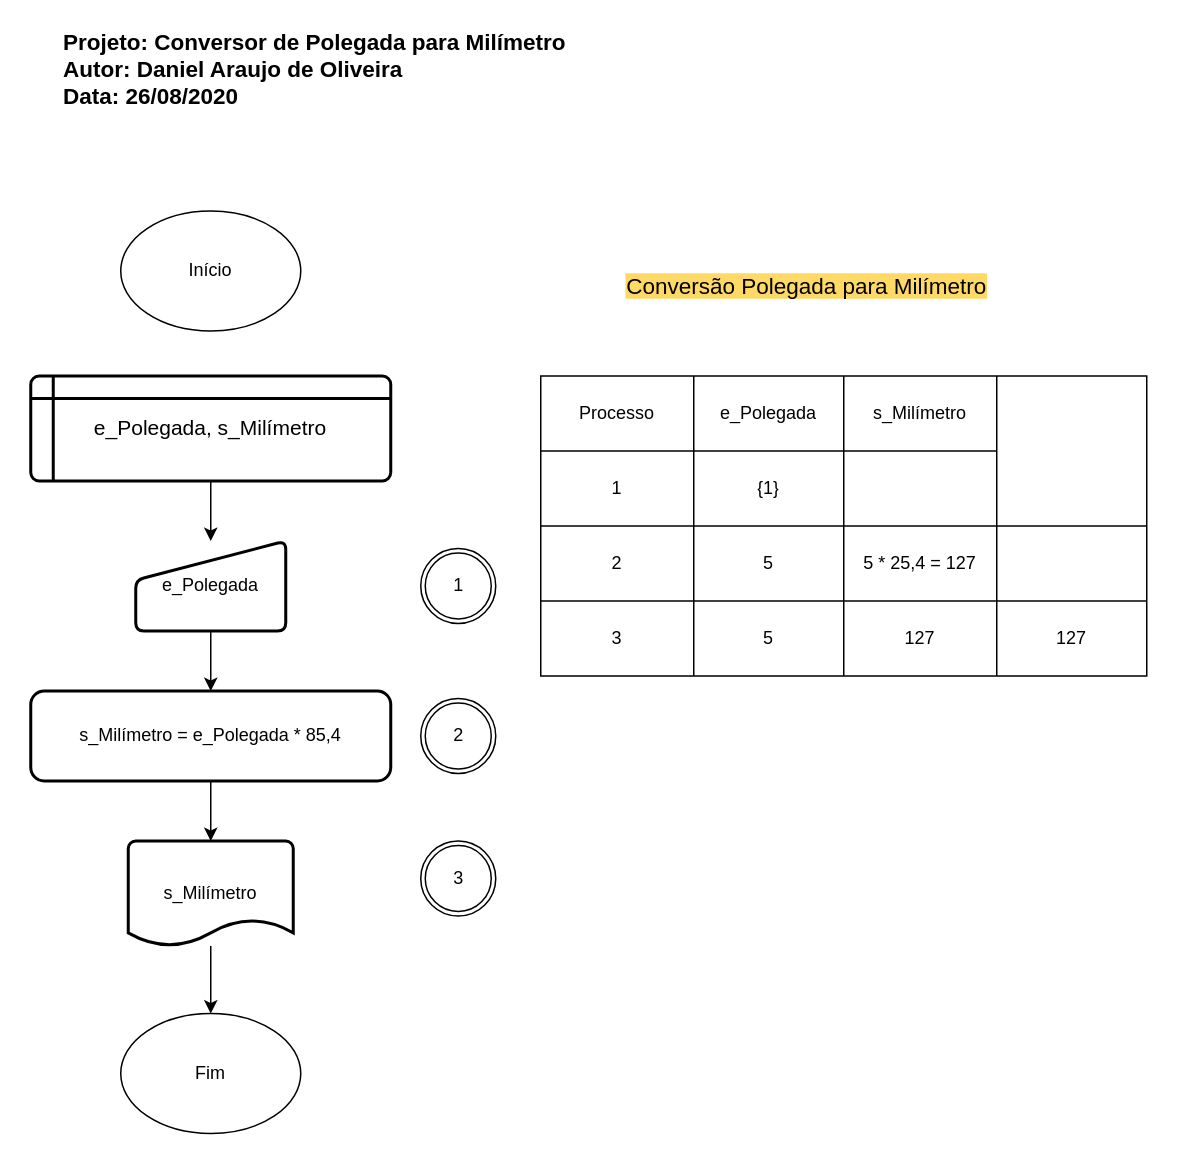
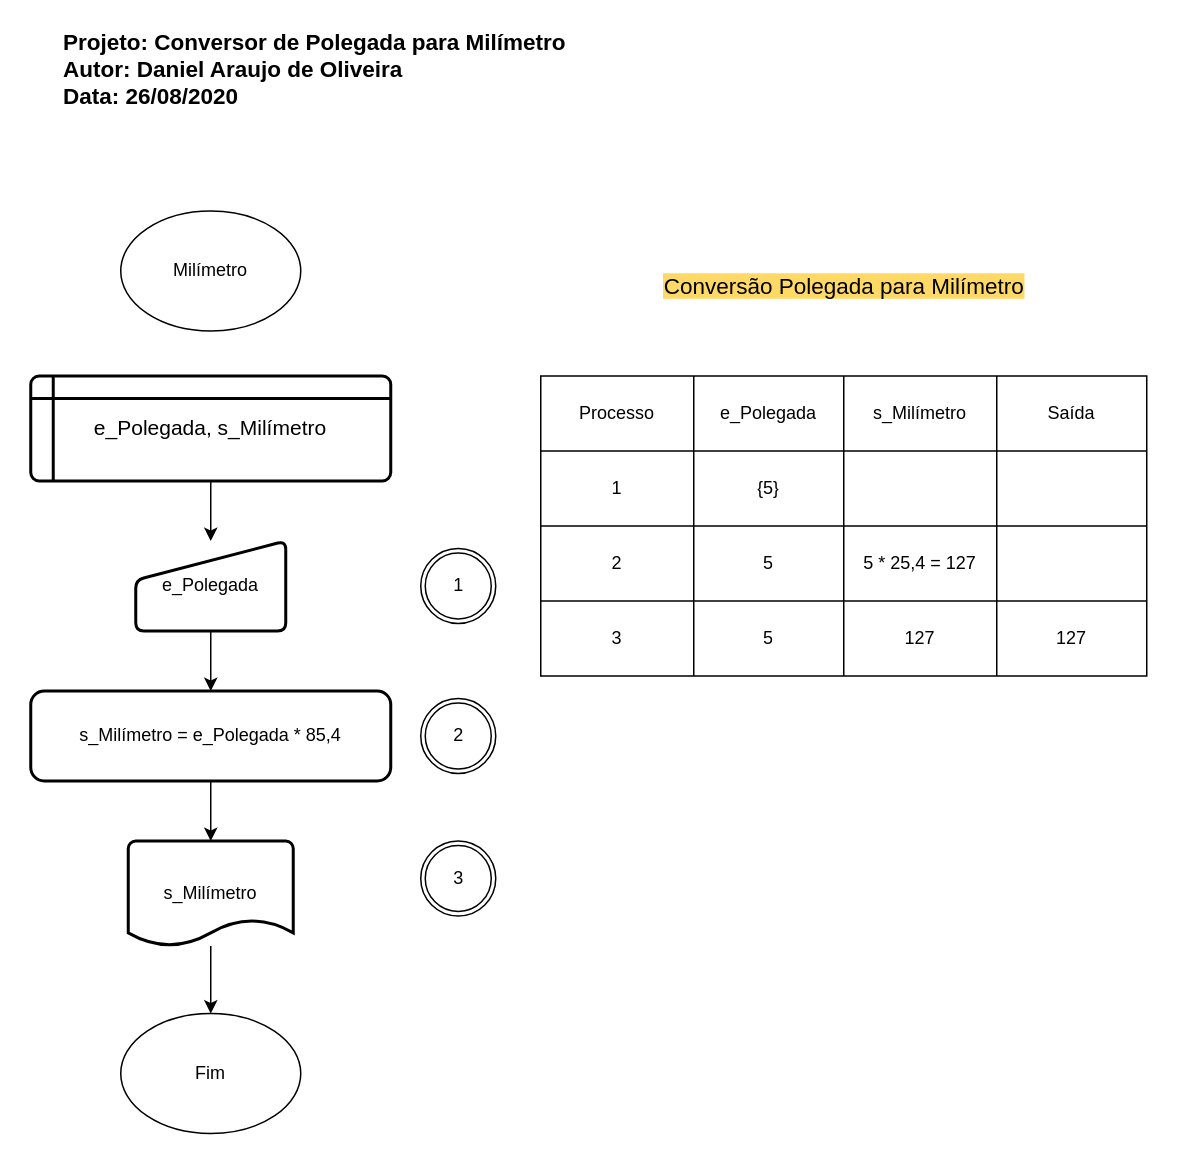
  <mxCell id="0" />
  <mxCell id="1" parent="0" />
- <mxCell id="2" value="Início" style="ellipse;whiteSpace=wrap;html=1;" parent="1" vertex="1"><mxGeometry x="80" y="140" width="120" height="80" as="geometry" /></mxCell>
+ <mxCell id="2" value="Milímetro" style="ellipse;whiteSpace=wrap;html=1;" parent="1" vertex="1"><mxGeometry x="80" y="140" width="120" height="80" as="geometry" /></mxCell>
  <mxCell id="3" value="" style="edgeStyle=orthogonalEdgeStyle;rounded=0;orthogonalLoop=1;jettySize=auto;html=1;" parent="1" source="4" target="10" edge="1"><mxGeometry relative="1" as="geometry" /></mxCell>
  <mxCell id="4" value="e_Polegada" style="html=1;strokeWidth=2;shape=manualInput;whiteSpace=wrap;rounded=1;size=26;arcSize=11;" parent="1" vertex="1"><mxGeometry x="90" y="360" width="100" height="60" as="geometry" /></mxCell>
  <mxCell id="5" value="" style="edgeStyle=orthogonalEdgeStyle;rounded=0;orthogonalLoop=1;jettySize=auto;html=1;" parent="1" source="6" target="4" edge="1"><mxGeometry relative="1" as="geometry" /></mxCell>
  <mxCell id="6" value="&lt;span style=&quot;font-size: 14px&quot;&gt;e_Polegada, s_Milímetro&lt;/span&gt;" style="shape=internalStorage;whiteSpace=wrap;html=1;dx=15;dy=15;rounded=1;arcSize=8;strokeWidth=2;" parent="1" vertex="1"><mxGeometry x="20" y="250" width="240" height="70" as="geometry" /></mxCell>
  <mxCell id="7" value="" style="edgeStyle=orthogonalEdgeStyle;rounded=0;orthogonalLoop=1;jettySize=auto;html=1;" parent="1" source="8" target="32" edge="1"><mxGeometry relative="1" as="geometry" /></mxCell>
  <mxCell id="8" value="s_Milímetro" style="strokeWidth=2;html=1;shape=mxgraph.flowchart.document2;whiteSpace=wrap;size=0.25;" parent="1" vertex="1"><mxGeometry x="85" y="560" width="110" height="70" as="geometry" /></mxCell>
  <mxCell id="9" value="" style="edgeStyle=orthogonalEdgeStyle;rounded=0;orthogonalLoop=1;jettySize=auto;html=1;" parent="1" source="10" target="8" edge="1"><mxGeometry relative="1" as="geometry" /></mxCell>
  <mxCell id="10" value="s_Milímetro = e_Polegada * 85,4" style="rounded=1;whiteSpace=wrap;html=1;strokeWidth=2;" parent="1" vertex="1"><mxGeometry x="20" y="460" width="240" height="60" as="geometry" /></mxCell>
  <mxCell id="11" value="" style="shape=table;html=1;whiteSpace=wrap;startSize=0;container=1;collapsible=0;childLayout=tableLayout;" parent="1" vertex="1"><mxGeometry x="360" y="250" width="404" height="200" as="geometry" /></mxCell>
  <mxCell id="12" value="" style="shape=partialRectangle;html=1;whiteSpace=wrap;collapsible=0;dropTarget=0;pointerEvents=0;fillColor=none;top=0;left=0;bottom=0;right=0;points=[[0,0.5],[1,0.5]];portConstraint=eastwest;" parent="11" vertex="1"><mxGeometry width="404" height="50" as="geometry" /></mxCell>
  <mxCell id="13" value="Processo" style="shape=partialRectangle;html=1;whiteSpace=wrap;connectable=0;overflow=hidden;fillColor=none;top=0;left=0;bottom=0;right=0;" parent="12" vertex="1"><mxGeometry width="102" height="50" as="geometry" /></mxCell>
  <mxCell id="14" value="e_Polegada" style="shape=partialRectangle;html=1;whiteSpace=wrap;connectable=0;overflow=hidden;fillColor=none;top=0;left=0;bottom=0;right=0;" parent="12" vertex="1"><mxGeometry x="102" width="100" height="50" as="geometry" /></mxCell>
  <mxCell id="15" value="s_Milímetro" style="shape=partialRectangle;html=1;whiteSpace=wrap;connectable=0;overflow=hidden;fillColor=none;top=0;left=0;bottom=0;right=0;" parent="12" vertex="1"><mxGeometry x="202" width="102" height="50" as="geometry" /></mxCell>
+ <mxCell id="16" value="Saída" style="shape=partialRectangle;html=1;whiteSpace=wrap;connectable=0;overflow=hidden;fillColor=none;top=0;left=0;bottom=0;right=0;" parent="12" vertex="1"><mxGeometry x="304" width="100" height="50" as="geometry" /></mxCell>
  <mxCell id="17" value="" style="shape=partialRectangle;html=1;whiteSpace=wrap;collapsible=0;dropTarget=0;pointerEvents=0;fillColor=none;top=0;left=0;bottom=0;right=0;points=[[0,0.5],[1,0.5]];portConstraint=eastwest;" parent="11" vertex="1"><mxGeometry y="50" width="404" height="50" as="geometry" /></mxCell>
  <mxCell id="18" value="1" style="shape=partialRectangle;html=1;whiteSpace=wrap;connectable=0;overflow=hidden;fillColor=none;top=0;left=0;bottom=0;right=0;" parent="17" vertex="1"><mxGeometry width="102" height="50" as="geometry" /></mxCell>
- <mxCell id="19" value="{1}" style="shape=partialRectangle;html=1;whiteSpace=wrap;connectable=0;overflow=hidden;fillColor=none;top=0;left=0;bottom=0;right=0;" parent="17" vertex="1"><mxGeometry x="102" width="100" height="50" as="geometry" /></mxCell>
+ <mxCell id="19" value="{5}" style="shape=partialRectangle;html=1;whiteSpace=wrap;connectable=0;overflow=hidden;fillColor=none;top=0;left=0;bottom=0;right=0;" parent="17" vertex="1"><mxGeometry x="102" width="100" height="50" as="geometry" /></mxCell>
  <mxCell id="20" value="" style="shape=partialRectangle;html=1;whiteSpace=wrap;connectable=0;overflow=hidden;fillColor=none;top=0;left=0;bottom=0;right=0;" parent="17" vertex="1"><mxGeometry x="202" width="102" height="50" as="geometry" /></mxCell>
  <mxCell id="21" value="" style="shape=partialRectangle;html=1;whiteSpace=wrap;connectable=0;overflow=hidden;fillColor=none;top=0;left=0;bottom=0;right=0;" parent="17" vertex="1"><mxGeometry x="304" width="100" height="50" as="geometry" /></mxCell>
  <mxCell id="22" value="" style="shape=partialRectangle;html=1;whiteSpace=wrap;collapsible=0;dropTarget=0;pointerEvents=0;fillColor=none;top=0;left=0;bottom=0;right=0;points=[[0,0.5],[1,0.5]];portConstraint=eastwest;" parent="11" vertex="1"><mxGeometry y="100" width="404" height="50" as="geometry" /></mxCell>
  <mxCell id="23" value="2" style="shape=partialRectangle;html=1;whiteSpace=wrap;connectable=0;overflow=hidden;fillColor=none;top=0;left=0;bottom=0;right=0;" parent="22" vertex="1"><mxGeometry width="102" height="50" as="geometry" /></mxCell>
  <mxCell id="24" value="5" style="shape=partialRectangle;html=1;whiteSpace=wrap;connectable=0;overflow=hidden;fillColor=none;top=0;left=0;bottom=0;right=0;" parent="22" vertex="1"><mxGeometry x="102" width="100" height="50" as="geometry" /></mxCell>
  <mxCell id="25" value="5 * 25,4 = 127" style="shape=partialRectangle;html=1;whiteSpace=wrap;connectable=0;overflow=hidden;fillColor=none;top=0;left=0;bottom=0;right=0;" parent="22" vertex="1"><mxGeometry x="202" width="102" height="50" as="geometry" /></mxCell>
  <mxCell id="26" value="" style="shape=partialRectangle;html=1;whiteSpace=wrap;connectable=0;overflow=hidden;fillColor=none;top=0;left=0;bottom=0;right=0;" parent="22" vertex="1"><mxGeometry x="304" width="100" height="50" as="geometry" /></mxCell>
  <mxCell id="27" value="" style="shape=partialRectangle;html=1;whiteSpace=wrap;collapsible=0;dropTarget=0;pointerEvents=0;fillColor=none;top=0;left=0;bottom=0;right=0;points=[[0,0.5],[1,0.5]];portConstraint=eastwest;" parent="11" vertex="1"><mxGeometry y="150" width="404" height="50" as="geometry" /></mxCell>
  <mxCell id="28" value="3" style="shape=partialRectangle;html=1;whiteSpace=wrap;connectable=0;overflow=hidden;fillColor=none;top=0;left=0;bottom=0;right=0;" parent="27" vertex="1"><mxGeometry width="102" height="50" as="geometry" /></mxCell>
  <mxCell id="29" value="5" style="shape=partialRectangle;html=1;whiteSpace=wrap;connectable=0;overflow=hidden;fillColor=none;top=0;left=0;bottom=0;right=0;" parent="27" vertex="1"><mxGeometry x="102" width="100" height="50" as="geometry" /></mxCell>
  <mxCell id="30" value="127" style="shape=partialRectangle;html=1;whiteSpace=wrap;connectable=0;overflow=hidden;fillColor=none;top=0;left=0;bottom=0;right=0;" parent="27" vertex="1"><mxGeometry x="202" width="102" height="50" as="geometry" /></mxCell>
  <mxCell id="31" value="127" style="shape=partialRectangle;html=1;whiteSpace=wrap;connectable=0;overflow=hidden;fillColor=none;top=0;left=0;bottom=0;right=0;" parent="27" vertex="1"><mxGeometry x="304" width="100" height="50" as="geometry" /></mxCell>
  <mxCell id="32" value="Fim" style="ellipse;whiteSpace=wrap;html=1;" parent="1" vertex="1"><mxGeometry x="80" y="675" width="120" height="80" as="geometry" /></mxCell>
  <mxCell id="33" value="" style="shape=mxgraph.bpmn.shape;html=1;verticalLabelPosition=bottom;labelBackgroundColor=#ffffff;verticalAlign=top;align=center;perimeter=ellipsePerimeter;outlineConnect=0;outline=throwing;symbol=general;strokeWidth=1;" parent="1" vertex="1"><mxGeometry x="280" y="365" width="50" height="50" as="geometry" /></mxCell>
  <mxCell id="34" value="" style="shape=mxgraph.bpmn.shape;html=1;verticalLabelPosition=bottom;labelBackgroundColor=#ffffff;verticalAlign=top;align=center;perimeter=ellipsePerimeter;outlineConnect=0;outline=throwing;symbol=general;strokeWidth=1;" parent="1" vertex="1"><mxGeometry x="280" y="465" width="50" height="50" as="geometry" /></mxCell>
  <mxCell id="35" value="" style="shape=mxgraph.bpmn.shape;html=1;verticalLabelPosition=bottom;labelBackgroundColor=#ffffff;verticalAlign=top;align=center;perimeter=ellipsePerimeter;outlineConnect=0;outline=throwing;symbol=general;strokeWidth=1;" parent="1" vertex="1"><mxGeometry x="280" y="560" width="50" height="50" as="geometry" /></mxCell>
  <mxCell id="36" value="1" style="text;html=1;resizable=0;autosize=1;align=center;verticalAlign=middle;points=[];fillColor=none;strokeColor=none;rounded=0;" parent="1" vertex="1"><mxGeometry x="295" y="380" width="20" height="20" as="geometry" /></mxCell>
  <mxCell id="37" value="2" style="text;html=1;resizable=0;autosize=1;align=center;verticalAlign=middle;points=[];fillColor=none;strokeColor=none;rounded=0;" parent="1" vertex="1"><mxGeometry x="295" y="480" width="20" height="20" as="geometry" /></mxCell>
  <mxCell id="38" value="3" style="text;html=1;resizable=0;autosize=1;align=center;verticalAlign=middle;points=[];fillColor=none;strokeColor=none;rounded=0;" parent="1" vertex="1"><mxGeometry x="295" y="575" width="20" height="20" as="geometry" /></mxCell>
- <mxCell id="39" value="&lt;span style=&quot;background-color: rgb(255, 217, 102); font-size: 15px;&quot;&gt;Conversão Polegada para Milímetro&lt;/span&gt;" style="text;html=1;resizable=0;autosize=1;align=center;verticalAlign=middle;points=[];fillColor=none;strokeColor=none;rounded=0;fontSize=15;" parent="1" vertex="1"><mxGeometry x="412" y="180" width="250" height="20" as="geometry" /></mxCell>
+ <mxCell id="39" value="&lt;span style=&quot;background-color: rgb(255, 217, 102); font-size: 15px;&quot;&gt;Conversão Polegada para Milímetro&lt;/span&gt;" style="text;html=1;resizable=0;autosize=1;align=center;verticalAlign=middle;points=[];fillColor=none;strokeColor=none;rounded=0;fontSize=15;" parent="1" vertex="1"><mxGeometry x="437" y="180" width="250" height="20" as="geometry" /></mxCell>
  <mxCell id="40" value="&lt;b style=&quot;font-size: 15px&quot;&gt;Projeto: Conversor de Polegada para Milímetro&lt;br&gt;Autor: Daniel Araujo de Oliveira&lt;br&gt;Data: 26/08/2020&lt;/b&gt;" style="text;html=1;resizable=0;autosize=1;align=left;verticalAlign=middle;points=[];fillColor=none;strokeColor=none;rounded=0;" parent="1" vertex="1"><mxGeometry x="40" y="20" width="350" height="50" as="geometry" /></mxCell>
